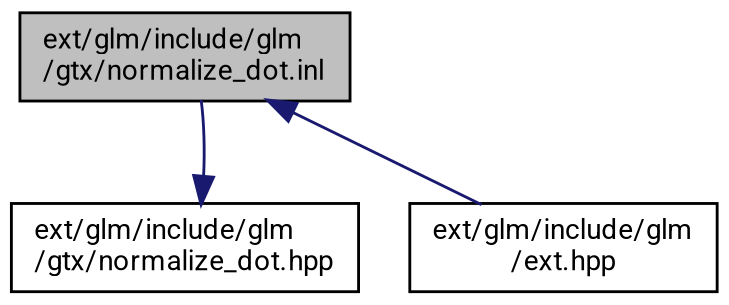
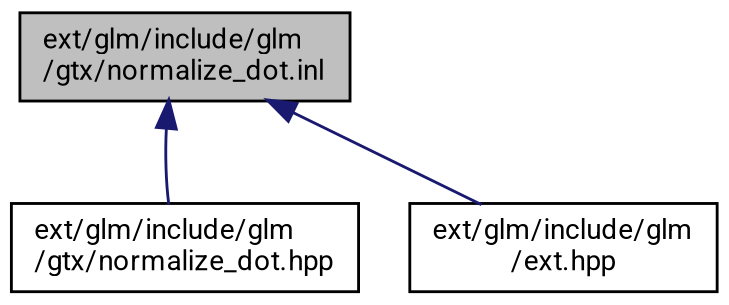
  digraph {
    fontname=Roboto
    node [color=black fillcolor=white fontname=Roboto fontsize=10 shape=record style=filled]
    edge [color=midnightblue dir=back fontname=Roboto fontsize=10 labelfontname=Helvetica labelfontsize=10 style=solid]
    n1 [fillcolor=grey75 fontcolor=black height=0.2 label="ext/glm/include/glm\l/gtx/normalize_dot.inl" width=0.4]
    n2 [height=0.2 label="ext/glm/include/glm\l/gtx/normalize_dot.hpp" width=0.4]
    n3 [height=0.2 label="ext/glm/include/glm\l/ext.hpp" width=0.4]
-   n2 -> n1
+   n1 -> n2
    n1 -> n3
  }
